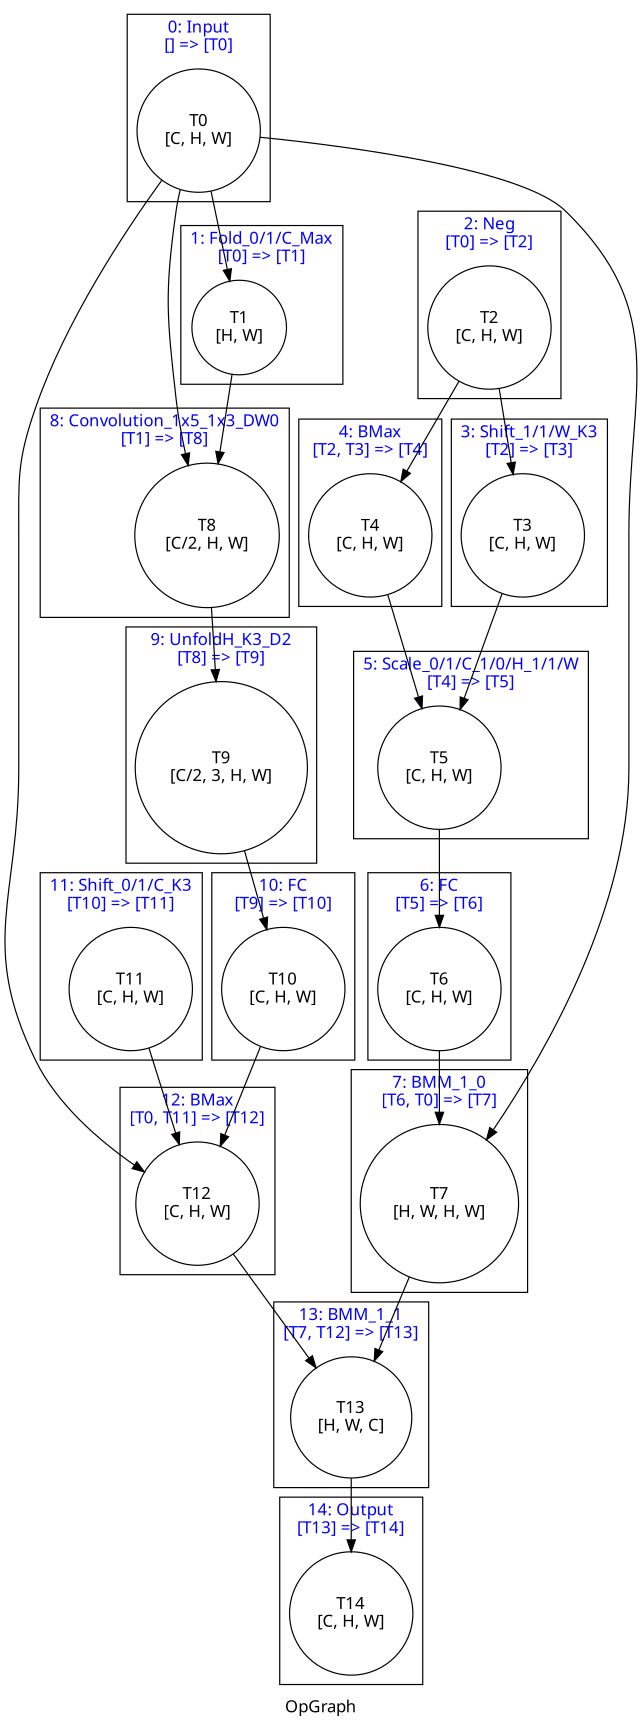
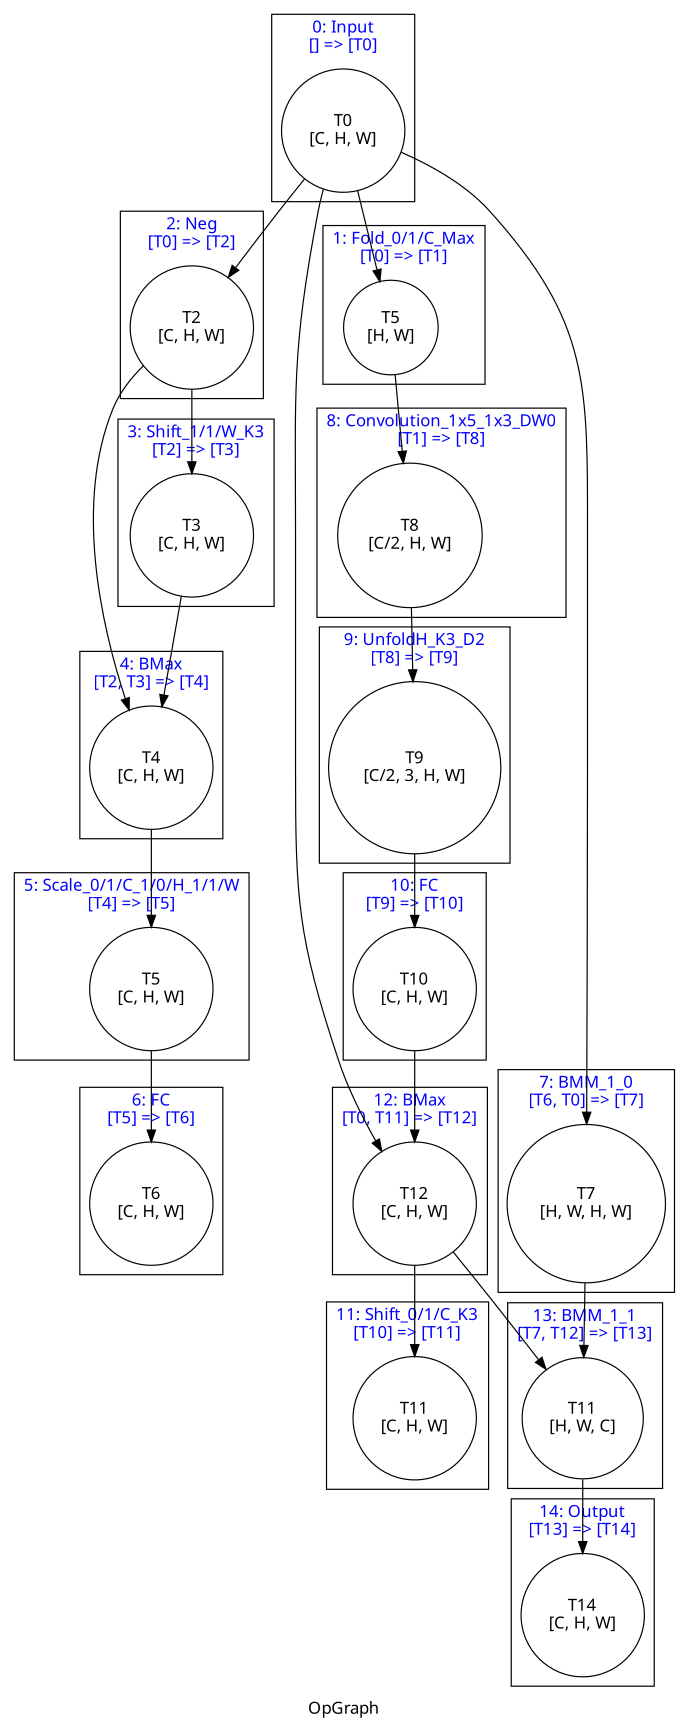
  digraph {
    fontname=Graphik
    label=OpGraph
    node [color=black fontname=Graphik shape=circle]
    n1 [label="T0\n[C, H, W]"]
-   n2 [label="T1\n[H, W]"]
+   n2 [label="T5\n[H, W]"]
    n3 [label="T2\n[C, H, W]"]
    n4 [label="T3\n[C, H, W]"]
    n5 [label="T4\n[C, H, W]"]
    n6 [label="T5\n[C, H, W]"]
    n7 [label="T6\n[C, H, W]"]
    n8 [label="T7\n[H, W, H, W]"]
    n9 [label="T8\n[C/2, H, W]"]
    n10 [label="T9\n[C/2, 3, H, W]"]
    n11 [label="T10\n[C, H, W]"]
    n12 [label="T11\n[C, H, W]"]
    n13 [label="T12\n[C, H, W]"]
-   n14 [label="T13\n[H, W, C]"]
+   n14 [label="T11\n[H, W, C]"]
    n15 [label="T14\n[C, H, W]"]
    subgraph sub_1 {
      n1
      n2
      n3
      n4
      n5
      n6
      n7
      n8
      n9
      n10
      n11
      n12
      n13
      n14
      n15
    }
    subgraph cluster_2 {
      fontcolor=blue
      label="0: Input\n[] => [T0]"
      n1
    }
    subgraph cluster_3 {
      fontcolor=blue
      label="1: Fold_0/1/C_Max\n[T0] => [T1]"
      n2
    }
    subgraph cluster_4 {
      fontcolor=blue
      label="2: Neg\n[T0] => [T2]"
      n3
    }
    subgraph cluster_5 {
      fontcolor=blue
      label="3: Shift_1/1/W_K3\n[T2] => [T3]"
      n4
    }
    subgraph cluster_6 {
      fontcolor=blue
      label="4: BMax\n[T2, T3] => [T4]"
      n5
    }
    subgraph cluster_7 {
      fontcolor=blue
      label="5: Scale_0/1/C_1/0/H_1/1/W\n[T4] => [T5]"
      n6
    }
    subgraph cluster_8 {
      fontcolor=blue
      label="6: FC\n[T5] => [T6]"
      n7
    }
    subgraph cluster_9 {
      fontcolor=blue
      label="7: BMM_1_0\n[T6, T0] => [T7]"
      n8
    }
    subgraph cluster_10 {
      fontcolor=blue
      label="8: Convolution_1x5_1x3_DW0\n[T1] => [T8]"
      n9
    }
    subgraph cluster_11 {
      fontcolor=blue
      label="9: UnfoldH_K3_D2\n[T8] => [T9]"
      n10
    }
    subgraph cluster_12 {
      fontcolor=blue
      label="10: FC\n[T9] => [T10]"
      n11
    }
    subgraph cluster_13 {
      fontcolor=blue
      label="11: Shift_0/1/C_K3\n[T10] => [T11]"
      n12
    }
    subgraph cluster_14 {
      fontcolor=blue
      label="12: BMax\n[T0, T11] => [T12]"
      n13
    }
    subgraph cluster_15 {
      fontcolor=blue
      label="13: BMM_1_1\n[T7, T12] => [T13]"
      n14
    }
    subgraph cluster_16 {
      fontcolor=blue
      label="14: Output\n[T13] => [T14]"
      n15
    }
    n1 -> n2
-   n1 -> n9
+   n1 -> n3
    n1 -> n8
    n1 -> n13
    n2 -> n9
    n3 -> n4
    n3 -> n5
-   n4 -> n6
+   n4 -> n5
    n5 -> n6
    n6 -> n7
-   n7 -> n8
    n8 -> n14
    n9 -> n10
    n10 -> n11
    n11 -> n13
-   n12 -> n13
+   n13 -> n12
    n13 -> n14
    n14 -> n15
  }
